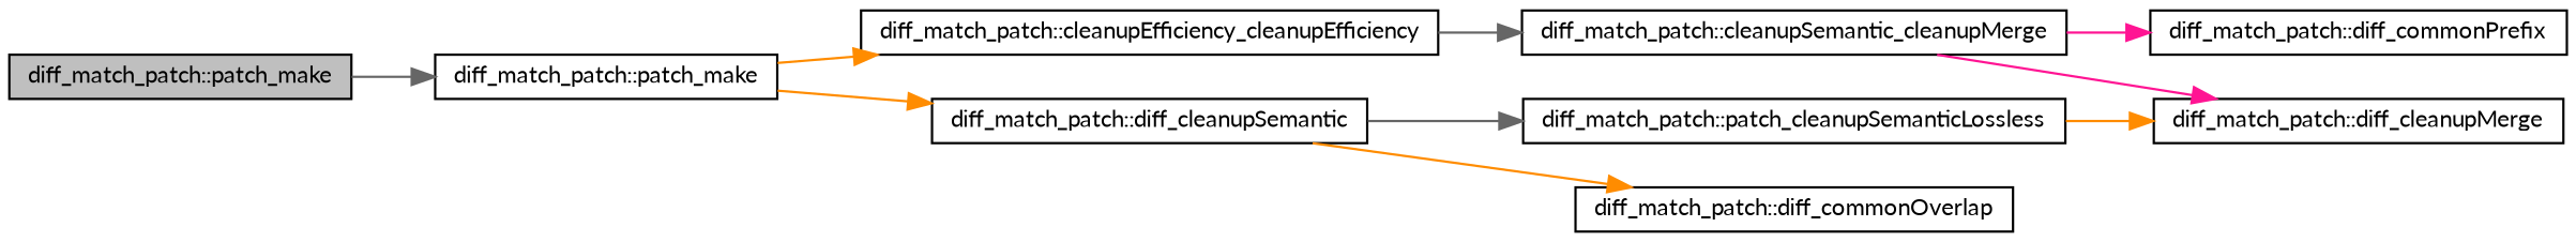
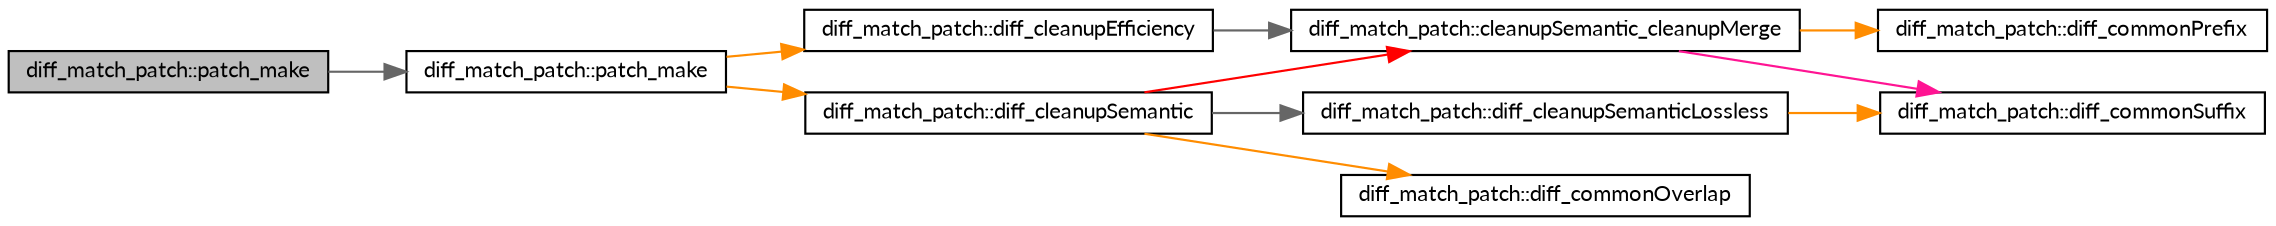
  digraph {
    fontname=Lato
    rankdir=LR
    node [color=black fillcolor=white fontname=Lato fontsize=10 shape=record style=filled]
    edge [color=darkorange fontname=Lato fontsize=10 labelfontname="FreeSans.ttf" labelfontsize=10 style=solid]
    n1 [fillcolor=grey75 fontcolor=black height=0.2 label="diff_match_patch::patch_make" width=0.4]
    n2 [height=0.2 label="diff_match_patch::patch_make" width=0.4]
-   n3 [height=0.2 label="diff_match_patch::cleanupEfficiency_cleanupEfficiency" width=0.4]
+   n3 [height=0.2 label="diff_match_patch::diff_cleanupEfficiency" width=0.4]
    n4 [height=0.2 label="diff_match_patch::diff_cleanupSemantic" width=0.4]
    n5 [height=0.2 label="diff_match_patch::cleanupSemantic_cleanupMerge" width=0.4]
-   n6 [height=0.2 label="diff_match_patch::patch_cleanupSemanticLossless" width=0.4]
+   n6 [height=0.2 label="diff_match_patch::diff_cleanupSemanticLossless" width=0.4]
    n7 [height=0.2 label="diff_match_patch::diff_commonOverlap" width=0.4]
    n8 [height=0.2 label="diff_match_patch::diff_commonPrefix" width=0.4]
-   n9 [height=0.2 label="diff_match_patch::diff_cleanupMerge" width=0.4]
+   n9 [height=0.2 label="diff_match_patch::diff_commonSuffix" width=0.4]
    n1 -> n2 [color=gray40]
    n2 -> n3
    n2 -> n4
    n3 -> n5 [color=gray40]
+   n4 -> n5 [color=red]
    n4 -> n6 [color=gray40]
    n4 -> n7
-   n5 -> n8 [color=deeppink]
+   n5 -> n8
    n5 -> n9 [color=deeppink]
    n6 -> n9
  }
